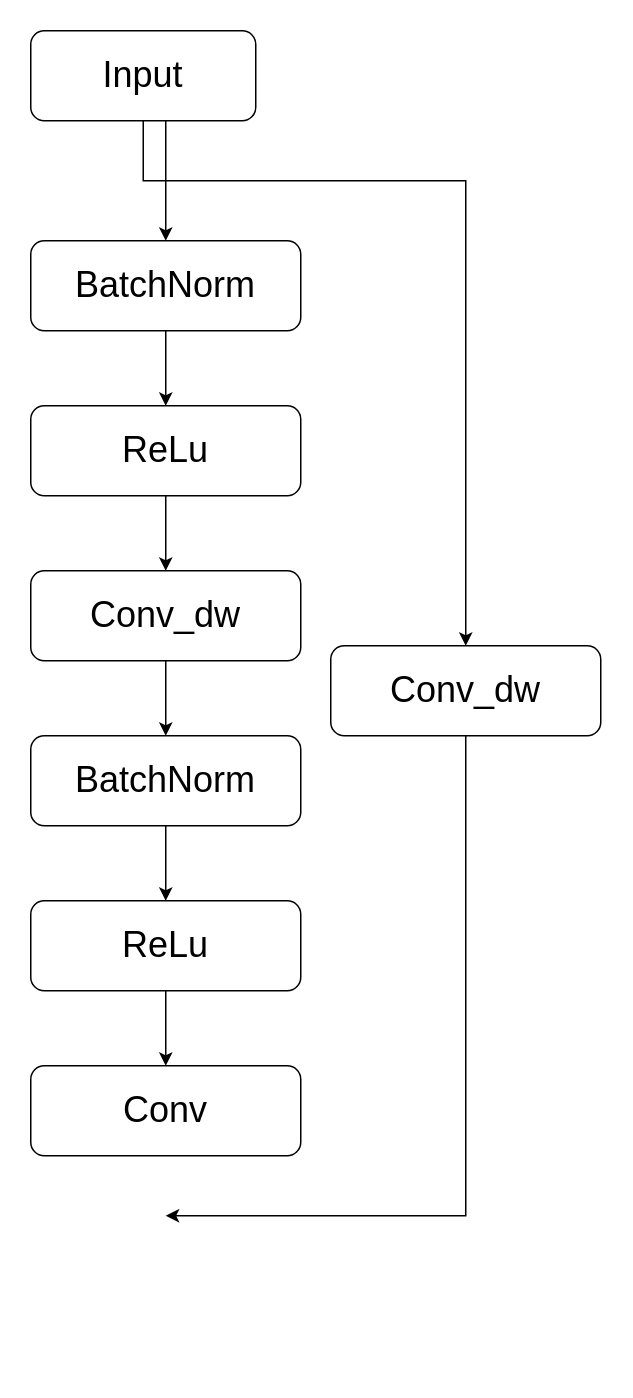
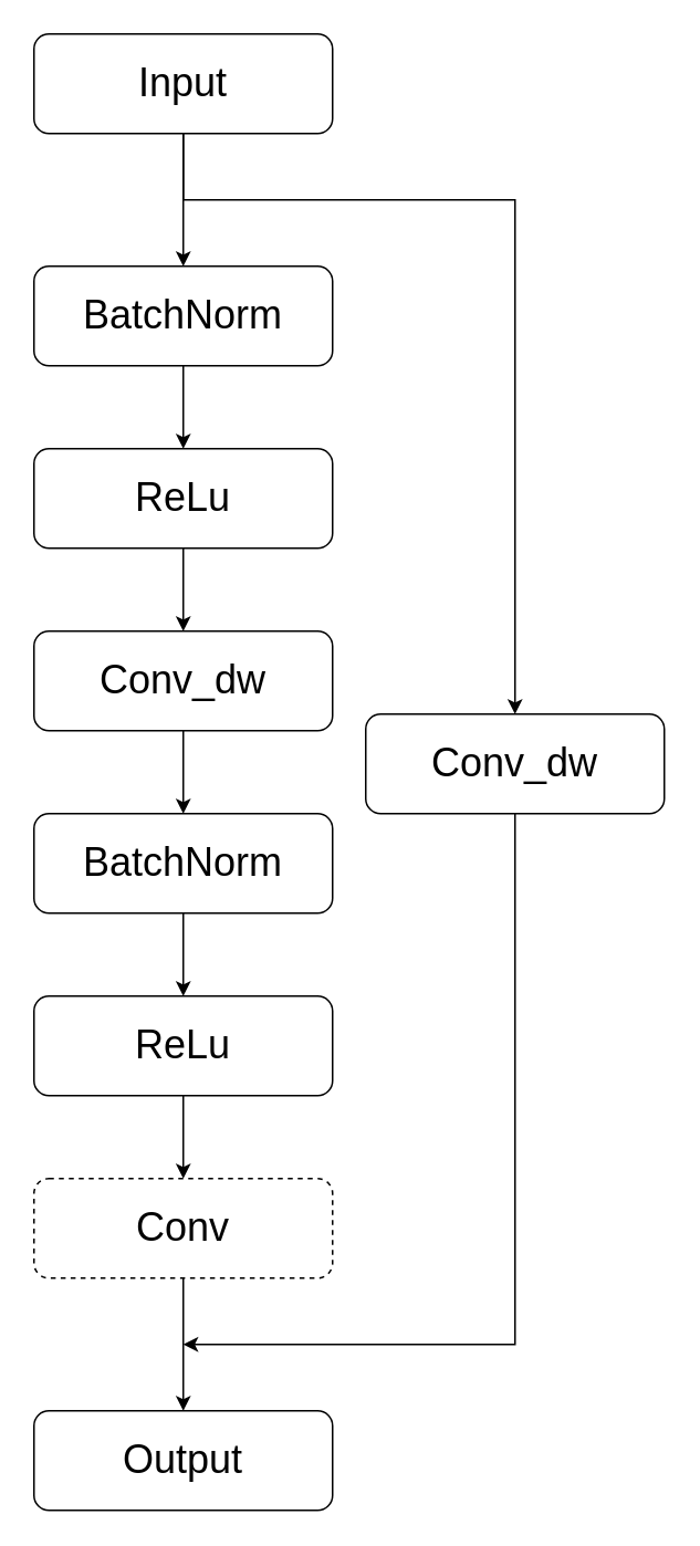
  <mxCell id="0" />
  <mxCell id="1" parent="0" />
  <mxCell id="2" value="" style="edgeStyle=orthogonalEdgeStyle;rounded=0;orthogonalLoop=1;jettySize=auto;html=1;" parent="1" source="3" target="8" edge="1"><mxGeometry relative="1" as="geometry" /></mxCell>
  <mxCell id="3" value="&lt;font style=&quot;font-size: 24px&quot;&gt;BatchNorm&lt;/font&gt;" style="rounded=1;whiteSpace=wrap;html=1;" parent="1" vertex="1"><mxGeometry x="20" y="160" width="180" height="60" as="geometry" /></mxCell>
  <mxCell id="4" value="" style="edgeStyle=orthogonalEdgeStyle;rounded=0;orthogonalLoop=1;jettySize=auto;html=1;" parent="1" source="6" target="3" edge="1"><mxGeometry relative="1" as="geometry" /></mxCell>
  <mxCell id="5" value="" style="edgeStyle=orthogonalEdgeStyle;rounded=0;orthogonalLoop=1;jettySize=auto;html=1;" edge="1" parent="1" source="6" target="19"><mxGeometry relative="1" as="geometry"><mxPoint x="280" y="50" as="targetPoint" /><Array as="points"><mxPoint x="110" y="120" /><mxPoint x="310" y="120" /></Array></mxGeometry></mxCell>
- <mxCell id="6" value="&lt;font style=&quot;font-size: 24px&quot;&gt;Input&lt;/font&gt;" style="rounded=1;whiteSpace=wrap;html=1;" parent="1" vertex="1"><mxGeometry x="20" y="20" width="150" height="60" as="geometry" /></mxCell>
+ <mxCell id="6" value="&lt;font style=&quot;font-size: 24px&quot;&gt;Input&lt;/font&gt;" style="rounded=1;whiteSpace=wrap;html=1;" parent="1" vertex="1"><mxGeometry x="20" y="20" width="180" height="60" as="geometry" /></mxCell>
  <mxCell id="7" value="" style="edgeStyle=orthogonalEdgeStyle;rounded=0;orthogonalLoop=1;jettySize=auto;html=1;" parent="1" source="8" target="10" edge="1"><mxGeometry relative="1" as="geometry" /></mxCell>
  <mxCell id="8" value="&lt;font style=&quot;font-size: 24px&quot;&gt;ReLu&lt;/font&gt;" style="rounded=1;whiteSpace=wrap;html=1;" parent="1" vertex="1"><mxGeometry x="20" y="270" width="180" height="60" as="geometry" /></mxCell>
  <mxCell id="9" value="" style="edgeStyle=orthogonalEdgeStyle;rounded=0;orthogonalLoop=1;jettySize=auto;html=1;" parent="1" source="10" target="12" edge="1"><mxGeometry relative="1" as="geometry" /></mxCell>
  <mxCell id="10" value="&lt;font style=&quot;font-size: 24px&quot;&gt;Conv_dw&lt;/font&gt;" style="rounded=1;whiteSpace=wrap;html=1;" parent="1" vertex="1"><mxGeometry x="20" y="380" width="180" height="60" as="geometry" /></mxCell>
  <mxCell id="11" value="" style="edgeStyle=orthogonalEdgeStyle;rounded=0;orthogonalLoop=1;jettySize=auto;html=1;" parent="1" source="12" target="14" edge="1"><mxGeometry relative="1" as="geometry" /></mxCell>
  <mxCell id="12" value="&lt;font style=&quot;font-size: 24px&quot;&gt;BatchNorm&lt;/font&gt;" style="rounded=1;whiteSpace=wrap;html=1;" parent="1" vertex="1"><mxGeometry x="20" y="490" width="180" height="60" as="geometry" /></mxCell>
  <mxCell id="13" value="" style="edgeStyle=orthogonalEdgeStyle;rounded=0;orthogonalLoop=1;jettySize=auto;html=1;" parent="1" source="14" target="16" edge="1"><mxGeometry relative="1" as="geometry" /></mxCell>
  <mxCell id="14" value="&lt;font style=&quot;font-size: 24px&quot;&gt;ReLu&lt;/font&gt;" style="rounded=1;whiteSpace=wrap;html=1;" parent="1" vertex="1"><mxGeometry x="20" y="600" width="180" height="60" as="geometry" /></mxCell>
- <mxCell id="16" value="&lt;font style=&quot;font-size: 24px&quot;&gt;Conv&lt;/font&gt;" style="rounded=1;whiteSpace=wrap;html=1;" parent="1" vertex="1"><mxGeometry x="20" y="710" width="180" height="60" as="geometry" /></mxCell>
+ <mxCell id="15" value="" style="edgeStyle=orthogonalEdgeStyle;rounded=0;orthogonalLoop=1;jettySize=auto;html=1;" parent="1" source="16" target="17" edge="1"><mxGeometry relative="1" as="geometry" /></mxCell>
+ <mxCell id="16" value="&lt;font style=&quot;font-size: 24px&quot;&gt;Conv&lt;/font&gt;" style="rounded=1;whiteSpace=wrap;html=1;dashed=1;" parent="1" vertex="1"><mxGeometry x="20" y="710" width="180" height="60" as="geometry" /></mxCell>
+ <mxCell id="17" value="&lt;font style=&quot;font-size: 24px&quot;&gt;Output&lt;/font&gt;" style="rounded=1;whiteSpace=wrap;html=1;" parent="1" vertex="1"><mxGeometry x="20" y="850" width="180" height="60" as="geometry" /></mxCell>
  <mxCell id="18" value="" style="edgeStyle=orthogonalEdgeStyle;rounded=0;orthogonalLoop=1;jettySize=auto;html=1;" edge="1" parent="1" source="19"><mxGeometry relative="1" as="geometry"><mxPoint x="110" y="810" as="targetPoint" /><Array as="points"><mxPoint x="310" y="810" /><mxPoint x="110" y="810" /></Array></mxGeometry></mxCell>
  <mxCell id="19" value="&lt;font style=&quot;font-size: 24px&quot;&gt;Conv_dw&lt;/font&gt;" style="rounded=1;whiteSpace=wrap;html=1;" vertex="1" parent="1"><mxGeometry x="220" y="430" width="180" height="60" as="geometry" /></mxCell>
